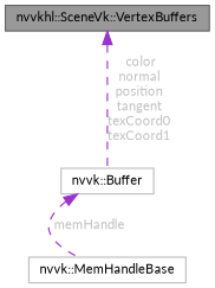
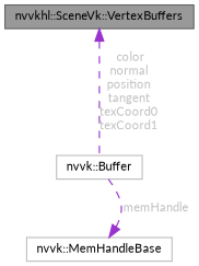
  digraph {
    fontname=Lato
    node [color=grey75 fillcolor=white fontname=Lato fontsize=10 shape=box style=filled]
    edge [color=darkorchid3 dir=back fontcolor=grey fontname=Lato fontsize=10 labelfontname=Helvetica labelfontsize=10 style=dashed]
    n1 [color=gray40 fillcolor=grey60 fontcolor=black height=0.2 label="nvvkhl::SceneVk::VertexBuffers" width=0.4]
    n2 [height=0.2 label="nvvk::Buffer" width=0.4]
    n3 [height=0.2 label="nvvk::MemHandleBase" width=0.4]
    n1 -> n2 [label=" color\nnormal\nposition\ntangent\ntexCoord0\ntexCoord1"]
-   n2 -> n3 [label=" memHandle"]
+   n3 -> n2 [label=" memHandle"]
  }
